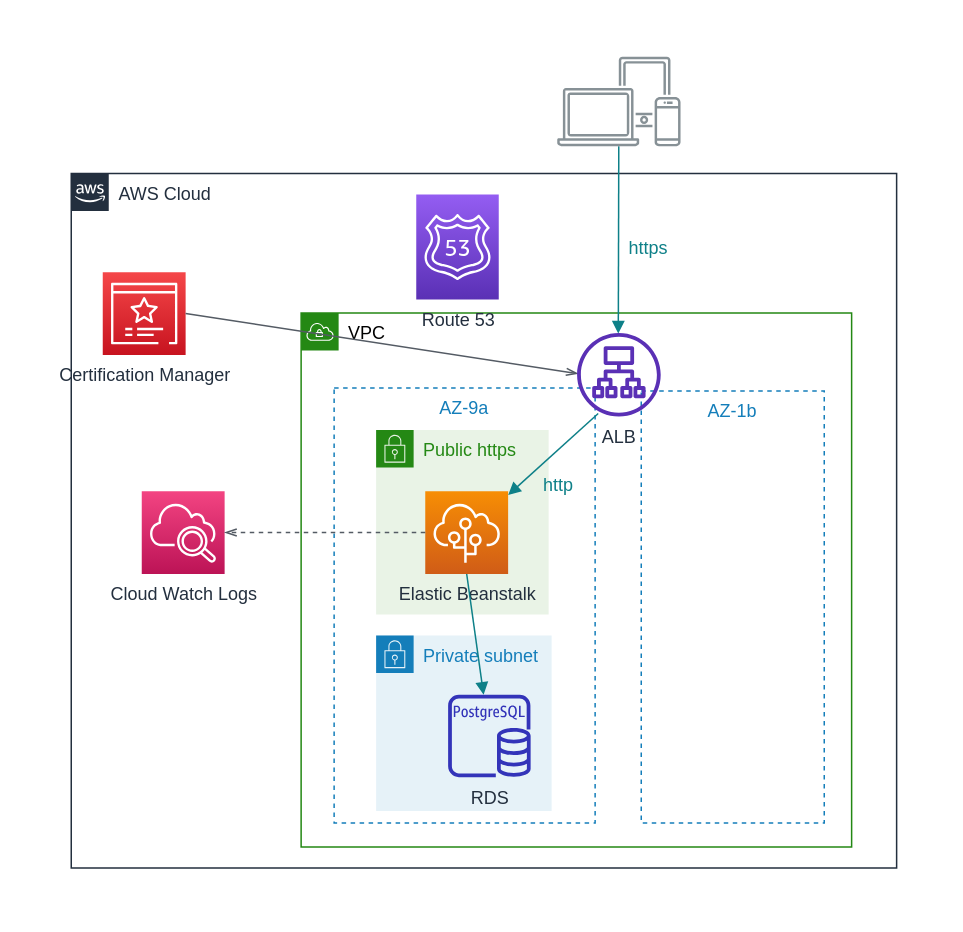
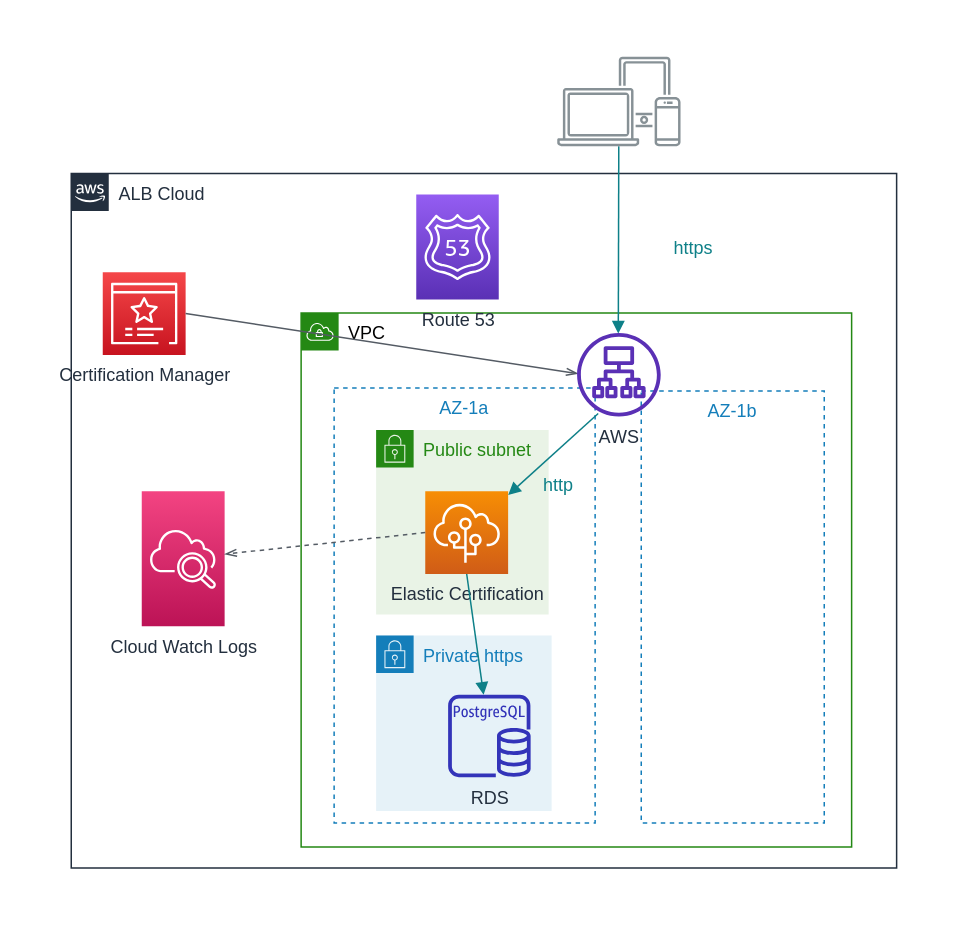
  <mxCell id="0" />
  <mxCell id="1" parent="0" />
- <mxCell id="2" value="AWS Cloud" style="points=[[0,0],[0.25,0],[0.5,0],[0.75,0],[1,0],[1,0.25],[1,0.5],[1,0.75],[1,1],[0.75,1],[0.5,1],[0.25,1],[0,1],[0,0.75],[0,0.5],[0,0.25]];outlineConnect=0;gradientColor=none;html=1;whiteSpace=wrap;fontSize=12;fontStyle=0;shape=mxgraph.aws4.group;grIcon=mxgraph.aws4.group_aws_cloud_alt;strokeColor=#232F3E;fillColor=none;verticalAlign=top;align=left;spacingLeft=30;fontColor=#232F3E;dashed=0;" parent="1" vertex="1"><mxGeometry x="47" y="115" width="550.25" height="463" as="geometry" /></mxCell>
+ <mxCell id="2" value="ALB Cloud" style="points=[[0,0],[0.25,0],[0.5,0],[0.75,0],[1,0],[1,0.25],[1,0.5],[1,0.75],[1,1],[0.75,1],[0.5,1],[0.25,1],[0,1],[0,0.75],[0,0.5],[0,0.25]];outlineConnect=0;gradientColor=none;html=1;whiteSpace=wrap;fontSize=12;fontStyle=0;shape=mxgraph.aws4.group;grIcon=mxgraph.aws4.group_aws_cloud_alt;strokeColor=#232F3E;fillColor=none;verticalAlign=top;align=left;spacingLeft=30;fontColor=#232F3E;dashed=0;" parent="1" vertex="1"><mxGeometry x="47" y="115" width="550.25" height="463" as="geometry" /></mxCell>
  <mxCell id="3" value="" style="rounded=0;whiteSpace=wrap;html=1;fillColor=none;strokeColor=none;" parent="1" vertex="1"><mxGeometry x="20" y="20" width="600" height="579" as="geometry" /></mxCell>
  <mxCell id="4" value="&lt;font color=&quot;#000000&quot;&gt;VPC&lt;/font&gt;" style="points=[[0,0],[0.25,0],[0.5,0],[0.75,0],[1,0],[1,0.25],[1,0.5],[1,0.75],[1,1],[0.75,1],[0.5,1],[0.25,1],[0,1],[0,0.75],[0,0.5],[0,0.25]];outlineConnect=0;gradientColor=none;html=1;whiteSpace=wrap;fontSize=12;fontStyle=0;shape=mxgraph.aws4.group;grIcon=mxgraph.aws4.group_vpc;strokeColor=#248814;fillColor=none;verticalAlign=top;align=left;spacingLeft=30;fontColor=#AAB7B8;dashed=0;" parent="1" vertex="1"><mxGeometry x="200.25" y="208" width="367" height="356" as="geometry" /></mxCell>
- <mxCell id="5" value="AZ-9a" style="fillColor=none;strokeColor=#147EBA;dashed=1;verticalAlign=top;fontStyle=0;fontColor=#147EBA;" parent="1" vertex="1"><mxGeometry x="222.25" y="258" width="174" height="290" as="geometry" /></mxCell>
+ <mxCell id="5" value="AZ-1a" style="fillColor=none;strokeColor=#147EBA;dashed=1;verticalAlign=top;fontStyle=0;fontColor=#147EBA;" parent="1" vertex="1"><mxGeometry x="222.25" y="258" width="174" height="290" as="geometry" /></mxCell>
  <mxCell id="6" value="AZ-1b" style="fillColor=none;strokeColor=#147EBA;dashed=1;verticalAlign=top;fontStyle=0;fontColor=#147EBA;" parent="1" vertex="1"><mxGeometry x="427" y="260" width="122" height="288" as="geometry" /></mxCell>
- <mxCell id="7" value="Private subnet" style="points=[[0,0],[0.25,0],[0.5,0],[0.75,0],[1,0],[1,0.25],[1,0.5],[1,0.75],[1,1],[0.75,1],[0.5,1],[0.25,1],[0,1],[0,0.75],[0,0.5],[0,0.25]];outlineConnect=0;gradientColor=none;html=1;whiteSpace=wrap;fontSize=12;fontStyle=0;shape=mxgraph.aws4.group;grIcon=mxgraph.aws4.group_security_group;grStroke=0;strokeColor=#147EBA;fillColor=#E6F2F8;verticalAlign=top;align=left;spacingLeft=30;fontColor=#147EBA;dashed=0;" parent="1" vertex="1"><mxGeometry x="250.25" y="423" width="117" height="117" as="geometry" /></mxCell>
- <mxCell id="8" value="Public https" style="points=[[0,0],[0.25,0],[0.5,0],[0.75,0],[1,0],[1,0.25],[1,0.5],[1,0.75],[1,1],[0.75,1],[0.5,1],[0.25,1],[0,1],[0,0.75],[0,0.5],[0,0.25]];outlineConnect=0;gradientColor=none;html=1;whiteSpace=wrap;fontSize=12;fontStyle=0;shape=mxgraph.aws4.group;grIcon=mxgraph.aws4.group_security_group;grStroke=0;strokeColor=#248814;fillColor=#E9F3E6;verticalAlign=top;align=left;spacingLeft=30;fontColor=#248814;dashed=0;" parent="1" vertex="1"><mxGeometry x="250.25" y="286" width="115" height="123" as="geometry" /></mxCell>
- <mxCell id="9" value="Elastic Beanstalk" style="points=[[0,0,0],[0.25,0,0],[0.5,0,0],[0.75,0,0],[1,0,0],[0,1,0],[0.25,1,0],[0.5,1,0],[0.75,1,0],[1,1,0],[0,0.25,0],[0,0.5,0],[0,0.75,0],[1,0.25,0],[1,0.5,0],[1,0.75,0]];outlineConnect=0;fontColor=#232F3E;gradientColor=#F78E04;gradientDirection=north;fillColor=#D05C17;strokeColor=#ffffff;dashed=0;verticalLabelPosition=bottom;verticalAlign=top;align=center;html=1;fontSize=12;fontStyle=0;aspect=fixed;shape=mxgraph.aws4.resourceIcon;resIcon=mxgraph.aws4.elastic_beanstalk;" parent="1" vertex="1"><mxGeometry x="283" y="326.75" width="55.25" height="55.25" as="geometry" /></mxCell>
- <mxCell id="10" value="Cloud Watch Logs" style="points=[[0,0,0],[0.25,0,0],[0.5,0,0],[0.75,0,0],[1,0,0],[0,1,0],[0.25,1,0],[0.5,1,0],[0.75,1,0],[1,1,0],[0,0.25,0],[0,0.5,0],[0,0.75,0],[1,0.25,0],[1,0.5,0],[1,0.75,0]];points=[[0,0,0],[0.25,0,0],[0.5,0,0],[0.75,0,0],[1,0,0],[0,1,0],[0.25,1,0],[0.5,1,0],[0.75,1,0],[1,1,0],[0,0.25,0],[0,0.5,0],[0,0.75,0],[1,0.25,0],[1,0.5,0],[1,0.75,0]];outlineConnect=0;fontColor=#232F3E;gradientColor=#F34482;gradientDirection=north;fillColor=#BC1356;strokeColor=#ffffff;dashed=0;verticalLabelPosition=bottom;verticalAlign=top;align=center;html=1;fontSize=12;fontStyle=0;aspect=fixed;shape=mxgraph.aws4.resourceIcon;resIcon=mxgraph.aws4.cloudwatch_2;" parent="1" vertex="1"><mxGeometry x="94" y="326.75" width="55.25" height="55.25" as="geometry" /></mxCell>
+ <mxCell id="7" value="Private https" style="points=[[0,0],[0.25,0],[0.5,0],[0.75,0],[1,0],[1,0.25],[1,0.5],[1,0.75],[1,1],[0.75,1],[0.5,1],[0.25,1],[0,1],[0,0.75],[0,0.5],[0,0.25]];outlineConnect=0;gradientColor=none;html=1;whiteSpace=wrap;fontSize=12;fontStyle=0;shape=mxgraph.aws4.group;grIcon=mxgraph.aws4.group_security_group;grStroke=0;strokeColor=#147EBA;fillColor=#E6F2F8;verticalAlign=top;align=left;spacingLeft=30;fontColor=#147EBA;dashed=0;" parent="1" vertex="1"><mxGeometry x="250.25" y="423" width="117" height="117" as="geometry" /></mxCell>
+ <mxCell id="8" value="Public subnet" style="points=[[0,0],[0.25,0],[0.5,0],[0.75,0],[1,0],[1,0.25],[1,0.5],[1,0.75],[1,1],[0.75,1],[0.5,1],[0.25,1],[0,1],[0,0.75],[0,0.5],[0,0.25]];outlineConnect=0;gradientColor=none;html=1;whiteSpace=wrap;fontSize=12;fontStyle=0;shape=mxgraph.aws4.group;grIcon=mxgraph.aws4.group_security_group;grStroke=0;strokeColor=#248814;fillColor=#E9F3E6;verticalAlign=top;align=left;spacingLeft=30;fontColor=#248814;dashed=0;" parent="1" vertex="1"><mxGeometry x="250.25" y="286" width="115" height="123" as="geometry" /></mxCell>
+ <mxCell id="9" value="Elastic Certification" style="points=[[0,0,0],[0.25,0,0],[0.5,0,0],[0.75,0,0],[1,0,0],[0,1,0],[0.25,1,0],[0.5,1,0],[0.75,1,0],[1,1,0],[0,0.25,0],[0,0.5,0],[0,0.75,0],[1,0.25,0],[1,0.5,0],[1,0.75,0]];outlineConnect=0;fontColor=#232F3E;gradientColor=#F78E04;gradientDirection=north;fillColor=#D05C17;strokeColor=#ffffff;dashed=0;verticalLabelPosition=bottom;verticalAlign=top;align=center;html=1;fontSize=12;fontStyle=0;aspect=fixed;shape=mxgraph.aws4.resourceIcon;resIcon=mxgraph.aws4.elastic_beanstalk;" parent="1" vertex="1"><mxGeometry x="283" y="326.75" width="55.25" height="55.25" as="geometry" /></mxCell>
+ <mxCell id="10" value="Cloud Watch Logs" style="points=[[0,0,0],[0.25,0,0],[0.5,0,0],[0.75,0,0],[1,0,0],[0,1,0],[0.25,1,0],[0.5,1,0],[0.75,1,0],[1,1,0],[0,0.25,0],[0,0.5,0],[0,0.75,0],[1,0.25,0],[1,0.5,0],[1,0.75,0]];points=[[0,0,0],[0.25,0,0],[0.5,0,0],[0.75,0,0],[1,0,0],[0,1,0],[0.25,1,0],[0.5,1,0],[0.75,1,0],[1,1,0],[0,0.25,0],[0,0.5,0],[0,0.75,0],[1,0.25,0],[1,0.5,0],[1,0.75,0]];outlineConnect=0;fontColor=#232F3E;gradientColor=#F34482;gradientDirection=north;fillColor=#BC1356;strokeColor=#ffffff;dashed=0;verticalLabelPosition=bottom;verticalAlign=top;align=center;html=1;fontSize=12;fontStyle=0;aspect=fixed;shape=mxgraph.aws4.resourceIcon;resIcon=mxgraph.aws4.cloudwatch_2;" parent="1" vertex="1"><mxGeometry x="94" y="326.75" width="55.25" height="90" as="geometry" /></mxCell>
  <mxCell id="11" value="Route 53" style="points=[[0,0,0],[0.25,0,0],[0.5,0,0],[0.75,0,0],[1,0,0],[0,1,0],[0.25,1,0],[0.5,1,0],[0.75,1,0],[1,1,0],[0,0.25,0],[0,0.5,0],[0,0.75,0],[1,0.25,0],[1,0.5,0],[1,0.75,0]];outlineConnect=0;fontColor=#232F3E;gradientColor=#945DF2;gradientDirection=north;fillColor=#5A30B5;strokeColor=#ffffff;dashed=0;verticalLabelPosition=bottom;verticalAlign=top;align=center;html=1;fontSize=12;fontStyle=0;aspect=fixed;shape=mxgraph.aws4.resourceIcon;resIcon=mxgraph.aws4.route_53;" parent="1" vertex="1"><mxGeometry x="277" y="129" width="55" height="70" as="geometry" /></mxCell>
  <mxCell id="12" value="Certification Manager" style="points=[[0,0,0],[0.25,0,0],[0.5,0,0],[0.75,0,0],[1,0,0],[0,1,0],[0.25,1,0],[0.5,1,0],[0.75,1,0],[1,1,0],[0,0.25,0],[0,0.5,0],[0,0.75,0],[1,0.25,0],[1,0.5,0],[1,0.75,0]];outlineConnect=0;fontColor=#232F3E;gradientColor=#F54749;gradientDirection=north;fillColor=#C7131F;strokeColor=#ffffff;dashed=0;verticalLabelPosition=bottom;verticalAlign=top;align=center;html=1;fontSize=12;fontStyle=0;aspect=fixed;shape=mxgraph.aws4.resourceIcon;resIcon=mxgraph.aws4.certificate_manager_3;" parent="1" vertex="1"><mxGeometry x="68" y="180.75" width="55.25" height="55.25" as="geometry" /></mxCell>
  <mxCell id="13" value="" style="html=1;endArrow=none;elbow=vertical;startArrow=block;startFill=1;strokeColor=#0e8088;rounded=0;fillColor=#b0e3e6;" parent="1" target="21" edge="1"><mxGeometry width="100" relative="1" as="geometry"><mxPoint x="411.694" y="221.75" as="sourcePoint" /><mxPoint x="408.765" y="96" as="targetPoint" /></mxGeometry></mxCell>
- <mxCell id="14" value="&lt;font color=&quot;#0e8088&quot;&gt;https&lt;/font&gt;" style="text;html=1;strokeColor=none;fillColor=none;align=center;verticalAlign=middle;whiteSpace=wrap;rounded=0;" parent="1" vertex="1"><mxGeometry x="412.25" y="155" width="40" height="20" as="geometry" /></mxCell>
+ <mxCell id="14" value="&lt;font color=&quot;#0e8088&quot;&gt;https&lt;/font&gt;" style="text;html=1;strokeColor=none;fillColor=none;align=center;verticalAlign=middle;whiteSpace=wrap;rounded=0;" parent="1" vertex="1"><mxGeometry x="442.25" y="155" width="40" height="20" as="geometry" /></mxCell>
  <mxCell id="15" style="edgeStyle=none;rounded=0;orthogonalLoop=1;jettySize=auto;html=1;exitX=0.5;exitY=1;exitDx=0;exitDy=0;startArrow=none;startFill=0;endArrow=none;endFill=0;" parent="1" source="14" target="14" edge="1"><mxGeometry relative="1" as="geometry" /></mxCell>
  <mxCell id="16" value="" style="html=1;endArrow=none;elbow=vertical;startArrow=block;startFill=1;strokeColor=#0e8088;rounded=0;fillColor=#b0e3e6;entryX=0.25;entryY=1;entryDx=0;entryDy=0;entryPerimeter=0;" parent="1" source="9" edge="1"><mxGeometry width="100" relative="1" as="geometry"><mxPoint x="381.75" y="409" as="sourcePoint" /><mxPoint x="398.312" y="275" as="targetPoint" /></mxGeometry></mxCell>
  <mxCell id="17" value="&lt;font color=&quot;#0e8088&quot;&gt;http&lt;/font&gt;" style="text;html=1;strokeColor=none;fillColor=none;align=center;verticalAlign=middle;whiteSpace=wrap;rounded=0;" parent="1" vertex="1"><mxGeometry x="352" y="313" width="40" height="20" as="geometry" /></mxCell>
  <mxCell id="18" value="" style="html=1;endArrow=none;elbow=vertical;startArrow=block;startFill=1;strokeColor=#0e8088;rounded=0;fillColor=#b0e3e6;entryX=0.5;entryY=1;entryDx=0;entryDy=0;entryPerimeter=0;" parent="1" edge="1" source="23"><mxGeometry width="100" relative="1" as="geometry"><mxPoint x="309" y="462" as="sourcePoint" /><mxPoint x="310.625" y="382" as="targetPoint" /></mxGeometry></mxCell>
  <mxCell id="19" value="" style="html=1;endArrow=openThin;elbow=vertical;startArrow=none;endFill=0;strokeColor=#545B64;rounded=0;exitX=1;exitY=0.5;exitDx=0;exitDy=0;exitPerimeter=0;" parent="1" source="12" edge="1"><mxGeometry width="100" relative="1" as="geometry"><mxPoint x="162" y="247" as="sourcePoint" /><mxPoint x="385" y="248.476" as="targetPoint" /></mxGeometry></mxCell>
  <mxCell id="20" value="" style="html=1;endArrow=openThin;elbow=vertical;startArrow=none;endFill=0;strokeColor=#545B64;rounded=0;exitX=0;exitY=0.5;exitDx=0;exitDy=0;exitPerimeter=0;dashed=1;" parent="1" source="9" target="10" edge="1"><mxGeometry width="100" relative="1" as="geometry"><mxPoint x="157.25" y="260.375" as="sourcePoint" /><mxPoint x="394.25" y="260.488" as="targetPoint" /></mxGeometry></mxCell>
  <mxCell id="21" value="" style="outlineConnect=0;gradientColor=none;fontColor=#545B64;strokeColor=none;fillColor=#879196;dashed=0;verticalLabelPosition=bottom;verticalAlign=top;align=center;html=1;fontSize=12;fontStyle=0;aspect=fixed;shape=mxgraph.aws4.illustration_devices;pointerEvents=1" parent="1" vertex="1"><mxGeometry x="371" y="37" width="82.19" height="60" as="geometry" /></mxCell>
- <mxCell id="22" value="ALB" style="outlineConnect=0;fontColor=#232F3E;gradientColor=none;fillColor=#5A30B5;strokeColor=none;dashed=0;verticalLabelPosition=bottom;verticalAlign=top;align=center;html=1;fontSize=12;fontStyle=0;aspect=fixed;pointerEvents=1;shape=mxgraph.aws4.application_load_balancer;" vertex="1" parent="1"><mxGeometry x="384.22" y="221.25" width="55.75" height="55.75" as="geometry" /></mxCell>
+ <mxCell id="22" value="AWS" style="outlineConnect=0;fontColor=#232F3E;gradientColor=none;fillColor=#5A30B5;strokeColor=none;dashed=0;verticalLabelPosition=bottom;verticalAlign=top;align=center;html=1;fontSize=12;fontStyle=0;aspect=fixed;pointerEvents=1;shape=mxgraph.aws4.application_load_balancer;" vertex="1" parent="1"><mxGeometry x="384.22" y="221.25" width="55.75" height="55.75" as="geometry" /></mxCell>
  <mxCell id="23" value="RDS" style="outlineConnect=0;fontColor=#232F3E;gradientColor=none;fillColor=#3334B9;strokeColor=none;dashed=0;verticalLabelPosition=bottom;verticalAlign=top;align=center;html=1;fontSize=12;fontStyle=0;aspect=fixed;pointerEvents=1;shape=mxgraph.aws4.rds_postgresql_instance;" vertex="1" parent="1"><mxGeometry x="298.25" y="462.5" width="55" height="55" as="geometry" /></mxCell>
